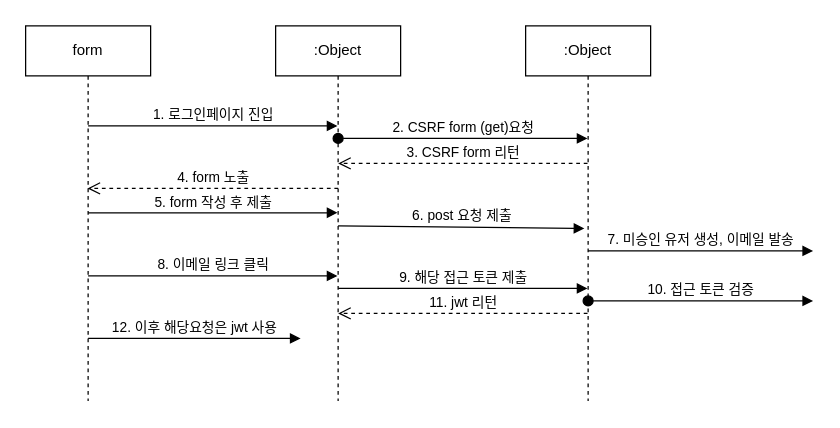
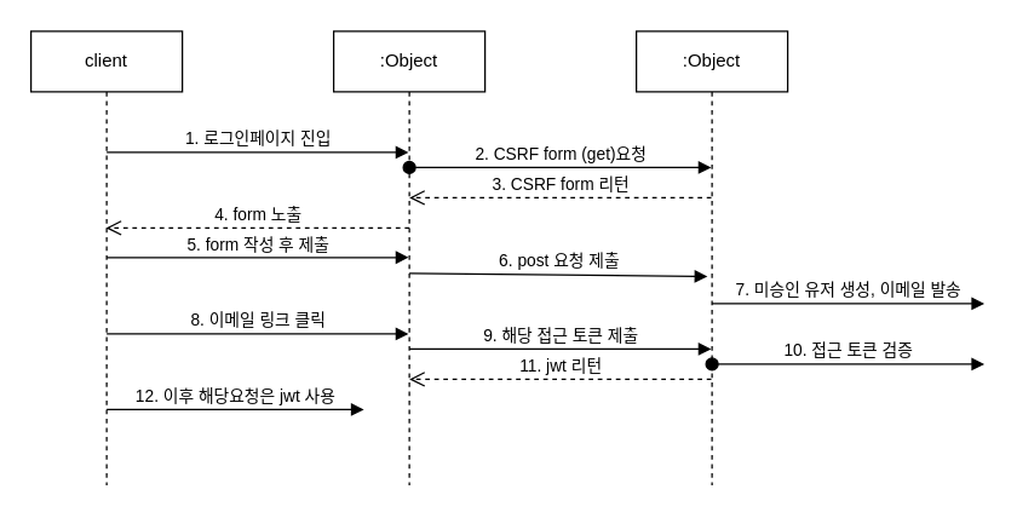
  <mxCell id="0" />
  <mxCell id="1" parent="0" />
- <mxCell id="2" value="&lt;div&gt;form&lt;/div&gt;" style="shape=umlLifeline;perimeter=lifelinePerimeter;whiteSpace=wrap;html=1;container=1;collapsible=0;recursiveResize=0;outlineConnect=0;" vertex="1" parent="1"><mxGeometry x="20" y="20" width="100" height="300" as="geometry" /></mxCell>
+ <mxCell id="2" value="&lt;div&gt;client&lt;/div&gt;" style="shape=umlLifeline;perimeter=lifelinePerimeter;whiteSpace=wrap;html=1;container=1;collapsible=0;recursiveResize=0;outlineConnect=0;" vertex="1" parent="1"><mxGeometry x="20" y="20" width="100" height="300" as="geometry" /></mxCell>
  <mxCell id="3" value=":Object" style="shape=umlLifeline;perimeter=lifelinePerimeter;whiteSpace=wrap;html=1;container=1;collapsible=0;recursiveResize=0;outlineConnect=0;" vertex="1" parent="1"><mxGeometry x="220" y="20" width="100" height="300" as="geometry" /></mxCell>
  <mxCell id="4" value=":Object" style="shape=umlLifeline;perimeter=lifelinePerimeter;whiteSpace=wrap;html=1;container=1;collapsible=0;recursiveResize=0;outlineConnect=0;" vertex="1" parent="1"><mxGeometry x="420" y="20" width="100" height="300" as="geometry" /></mxCell>
  <mxCell id="5" value="1. 로그인페이지 진입" style="html=1;verticalAlign=bottom;endArrow=block;" edge="1" parent="1" target="3"><mxGeometry width="80" relative="1" as="geometry"><mxPoint x="70" y="100" as="sourcePoint" /><mxPoint x="150" y="100" as="targetPoint" /></mxGeometry></mxCell>
  <mxCell id="6" value="2. CSRF form (get)요청" style="html=1;verticalAlign=bottom;startArrow=oval;startFill=1;endArrow=block;startSize=8;" edge="1" parent="1" target="4"><mxGeometry width="60" relative="1" as="geometry"><mxPoint x="270" y="110" as="sourcePoint" /><mxPoint x="330" y="110" as="targetPoint" /></mxGeometry></mxCell>
  <mxCell id="7" value="3. CSRF form 리턴" style="html=1;verticalAlign=bottom;endArrow=open;dashed=1;endSize=8;" edge="1" parent="1" source="4"><mxGeometry relative="1" as="geometry"><mxPoint x="350" y="130" as="sourcePoint" /><mxPoint x="270" y="130" as="targetPoint" /></mxGeometry></mxCell>
  <mxCell id="8" value="4. form 노출" style="html=1;verticalAlign=bottom;endArrow=open;dashed=1;endSize=8;" edge="1" parent="1" target="2"><mxGeometry relative="1" as="geometry"><mxPoint x="270" y="150" as="sourcePoint" /><mxPoint x="190" y="150" as="targetPoint" /></mxGeometry></mxCell>
  <mxCell id="9" value="5. form 작성 후 제출" style="html=1;verticalAlign=bottom;endArrow=block;" edge="1" parent="1" target="3"><mxGeometry width="80" relative="1" as="geometry"><mxPoint x="70" y="169.5" as="sourcePoint" /><mxPoint x="260" y="170" as="targetPoint" /></mxGeometry></mxCell>
  <mxCell id="10" value="6. post 요청 제출" style="html=1;verticalAlign=bottom;endArrow=block;entryX=0.47;entryY=0.54;entryDx=0;entryDy=0;entryPerimeter=0;" edge="1" parent="1" target="4"><mxGeometry width="80" relative="1" as="geometry"><mxPoint x="270" y="180" as="sourcePoint" /><mxPoint x="350" y="180" as="targetPoint" /></mxGeometry></mxCell>
  <mxCell id="11" value="7. 미승인 유저 생성, 이메일 발송" style="html=1;verticalAlign=bottom;endArrow=block;" edge="1" parent="1"><mxGeometry width="80" relative="1" as="geometry"><mxPoint x="470" y="200" as="sourcePoint" /><mxPoint x="650" y="200" as="targetPoint" /></mxGeometry></mxCell>
  <mxCell id="12" value="8. 이메일 링크 클릭" style="html=1;verticalAlign=bottom;endArrow=block;" edge="1" parent="1" target="3"><mxGeometry width="80" relative="1" as="geometry"><mxPoint x="70" y="220" as="sourcePoint" /><mxPoint x="150" y="220" as="targetPoint" /></mxGeometry></mxCell>
  <mxCell id="13" value="9. 해당 접근 토큰 제출" style="html=1;verticalAlign=bottom;endArrow=block;" edge="1" parent="1" target="4"><mxGeometry width="80" relative="1" as="geometry"><mxPoint x="270" y="230" as="sourcePoint" /><mxPoint x="350" y="230" as="targetPoint" /></mxGeometry></mxCell>
  <mxCell id="14" value="11. jwt 리턴" style="html=1;verticalAlign=bottom;endArrow=open;dashed=1;endSize=8;" edge="1" parent="1" source="4"><mxGeometry relative="1" as="geometry"><mxPoint x="350" y="250" as="sourcePoint" /><mxPoint x="270" y="250" as="targetPoint" /></mxGeometry></mxCell>
  <mxCell id="15" value="10. 접근 토큰 검증" style="html=1;verticalAlign=bottom;startArrow=oval;startFill=1;endArrow=block;startSize=8;" edge="1" parent="1"><mxGeometry width="60" relative="1" as="geometry"><mxPoint x="470" y="240" as="sourcePoint" /><mxPoint x="650" y="240" as="targetPoint" /></mxGeometry></mxCell>
  <mxCell id="16" value="12. 이후 해당요청은 jwt 사용" style="html=1;verticalAlign=bottom;endArrow=block;" edge="1" parent="1"><mxGeometry width="80" relative="1" as="geometry"><mxPoint x="70" y="270" as="sourcePoint" /><mxPoint x="240" y="270" as="targetPoint" /></mxGeometry></mxCell>
